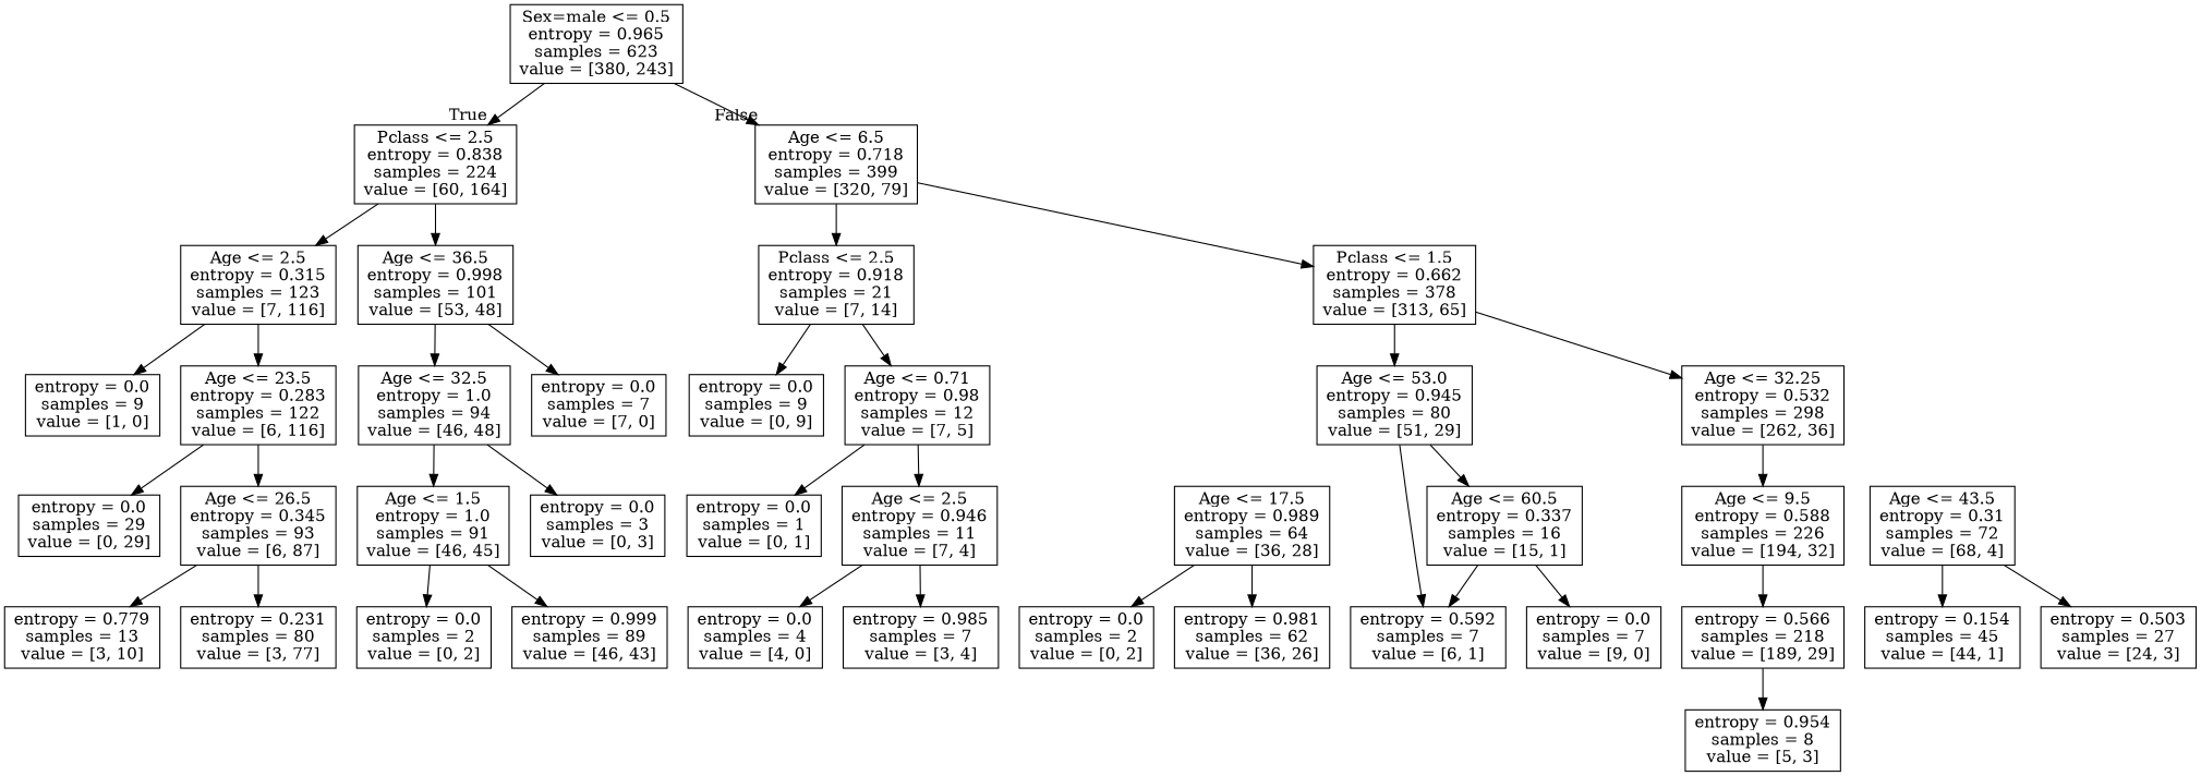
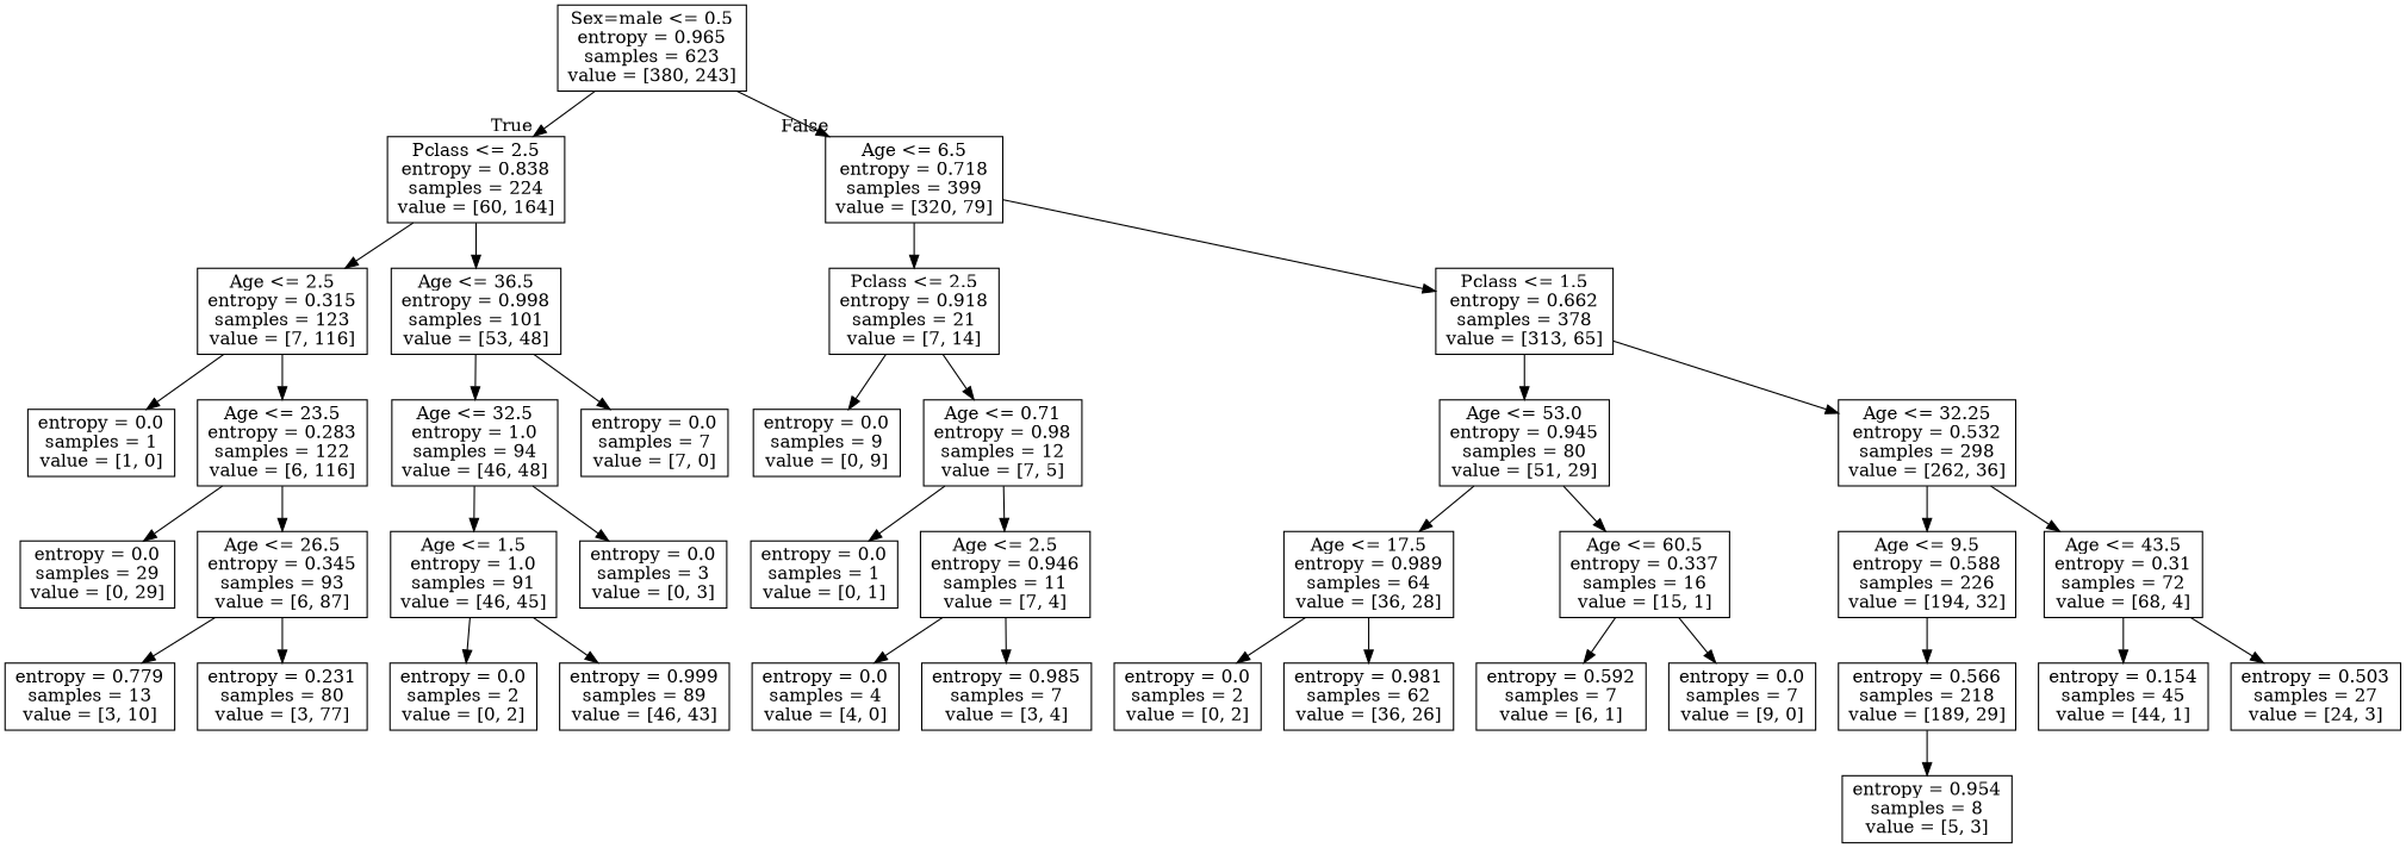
  digraph {
    node [shape=box]
    n1 [label="Sex=male <= 0.5\nentropy = 0.965\nsamples = 623\nvalue = [380, 243]"]
    n2 [label="Pclass <= 2.5\nentropy = 0.838\nsamples = 224\nvalue = [60, 164]"]
    n3 [label="Age <= 6.5\nentropy = 0.718\nsamples = 399\nvalue = [320, 79]"]
    n4 [label="Age <= 2.5\nentropy = 0.315\nsamples = 123\nvalue = [7, 116]"]
    n5 [label="Age <= 36.5\nentropy = 0.998\nsamples = 101\nvalue = [53, 48]"]
    n6 [label="Pclass <= 2.5\nentropy = 0.918\nsamples = 21\nvalue = [7, 14]"]
    n7 [label="Pclass <= 1.5\nentropy = 0.662\nsamples = 378\nvalue = [313, 65]"]
-   n8 [label="entropy = 0.0\nsamples = 9\nvalue = [1, 0]"]
+   n8 [label="entropy = 0.0\nsamples = 1\nvalue = [1, 0]"]
    n9 [label="Age <= 23.5\nentropy = 0.283\nsamples = 122\nvalue = [6, 116]"]
    n10 [label="Age <= 32.5\nentropy = 1.0\nsamples = 94\nvalue = [46, 48]"]
    n11 [label="entropy = 0.0\nsamples = 7\nvalue = [7, 0]"]
    n12 [label="entropy = 0.0\nsamples = 29\nvalue = [0, 29]"]
    n13 [label="Age <= 26.5\nentropy = 0.345\nsamples = 93\nvalue = [6, 87]"]
    n14 [label="entropy = 0.779\nsamples = 13\nvalue = [3, 10]"]
    n15 [label="entropy = 0.231\nsamples = 80\nvalue = [3, 77]"]
    n16 [label="Age <= 1.5\nentropy = 1.0\nsamples = 91\nvalue = [46, 45]"]
    n17 [label="entropy = 0.0\nsamples = 3\nvalue = [0, 3]"]
    n18 [label="entropy = 0.0\nsamples = 2\nvalue = [0, 2]"]
    n19 [label="entropy = 0.999\nsamples = 89\nvalue = [46, 43]"]
    n20 [label="entropy = 0.0\nsamples = 9\nvalue = [0, 9]"]
    n21 [label="Age <= 0.71\nentropy = 0.98\nsamples = 12\nvalue = [7, 5]"]
    n22 [label="Age <= 53.0\nentropy = 0.945\nsamples = 80\nvalue = [51, 29]"]
    n23 [label="Age <= 32.25\nentropy = 0.532\nsamples = 298\nvalue = [262, 36]"]
    n24 [label="entropy = 0.0\nsamples = 1\nvalue = [0, 1]"]
    n25 [label="Age <= 2.5\nentropy = 0.946\nsamples = 11\nvalue = [7, 4]"]
    n26 [label="entropy = 0.0\nsamples = 4\nvalue = [4, 0]"]
    n27 [label="entropy = 0.985\nsamples = 7\nvalue = [3, 4]"]
    n28 [label="Age <= 17.5\nentropy = 0.989\nsamples = 64\nvalue = [36, 28]"]
    n29 [label="Age <= 60.5\nentropy = 0.337\nsamples = 16\nvalue = [15, 1]"]
    n30 [label="Age <= 9.5\nentropy = 0.588\nsamples = 226\nvalue = [194, 32]"]
    n31 [label="Age <= 43.5\nentropy = 0.31\nsamples = 72\nvalue = [68, 4]"]
    n32 [label="entropy = 0.0\nsamples = 2\nvalue = [0, 2]"]
    n33 [label="entropy = 0.981\nsamples = 62\nvalue = [36, 26]"]
    n34 [label="entropy = 0.592\nsamples = 7\nvalue = [6, 1]"]
    n35 [label="entropy = 0.0\nsamples = 7\nvalue = [9, 0]"]
    n36 [label="entropy = 0.566\nsamples = 218\nvalue = [189, 29]"]
    n37 [label="entropy = 0.154\nsamples = 45\nvalue = [44, 1]"]
    n38 [label="entropy = 0.503\nsamples = 27\nvalue = [24, 3]"]
    n39 [label="entropy = 0.954\nsamples = 8\nvalue = [5, 3]"]
    n1 -> n2 [headlabel=True labelangle=45 labeldistance=2.5]
    n1 -> n3 [headlabel=False labelangle=-45 labeldistance=2.5]
    n2 -> n4
    n2 -> n5
    n3 -> n6
    n3 -> n7
    n4 -> n8
    n4 -> n9
    n5 -> n10
    n5 -> n11
    n6 -> n20
    n6 -> n21
    n7 -> n22
    n7 -> n23
    n9 -> n12
    n9 -> n13
    n10 -> n16
    n10 -> n17
    n13 -> n14
    n13 -> n15
    n16 -> n18
    n16 -> n19
    n21 -> n24
    n21 -> n25
-   n22 -> n34
+   n22 -> n28
    n22 -> n29
    n23 -> n30
+   n23 -> n31
    n25 -> n26
    n25 -> n27
    n28 -> n32
    n28 -> n33
    n29 -> n34
    n29 -> n35
    n30 -> n36
    n31 -> n37
    n31 -> n38
    n36 -> n39
  }
